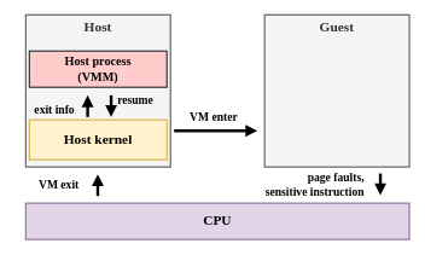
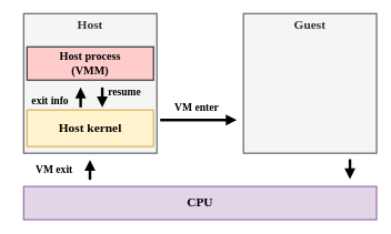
  <mxCell id="0" />
  <mxCell id="1" parent="0" />
  <mxCell id="2" value="Host" style="whiteSpace=wrap;strokeWidth=2;fillColor=#f5f5f5;strokeColor=#666666;fontFamily=Verdana;fontStyle=1;fontSize=19;fontColor=#333333;verticalAlign=top;" vertex="1" parent="1"><mxGeometry x="35" y="20" width="200" height="210" as="geometry" /></mxCell>
  <mxCell id="3" value="Guest" style="whiteSpace=wrap;strokeWidth=2;fillColor=#f5f5f5;strokeColor=#666666;fontFamily=Verdana;fontStyle=1;fontSize=19;fontColor=#333333;verticalAlign=top;" vertex="1" parent="1"><mxGeometry x="365" y="20" width="200" height="210" as="geometry" /></mxCell>
  <mxCell id="4" value="CPU" style="whiteSpace=wrap;strokeWidth=2;fillColor=#e1d5e7;strokeColor=#9673a6;fontFamily=Verdana;fontStyle=1;fontSize=19;" vertex="1" parent="1"><mxGeometry x="35" y="280" width="530" height="50" as="geometry" /></mxCell>
  <mxCell id="5" value="Host kernel" style="whiteSpace=wrap;strokeWidth=2;fillColor=#fff2cc;strokeColor=#d6b656;fontFamily=Verdana;fontStyle=1;fontSize=19;verticalAlign=middle;" vertex="1" parent="1"><mxGeometry x="40" y="165" width="190" height="55" as="geometry" /></mxCell>
  <mxCell id="6" value="Host process&#10;(VMM)" style="whiteSpace=wrap;strokeWidth=2;fillColor=#ffcccc;strokeColor=#36393d;fontFamily=Verdana;fontStyle=1;fontSize=17;" vertex="1" parent="1"><mxGeometry x="40" y="70" width="190" height="50" as="geometry" /></mxCell>
  <mxCell id="7" value="" style="edgeStyle=orthogonalEdgeStyle;rounded=0;orthogonalLoop=1;jettySize=auto;html=1;strokeWidth=4;endArrow=block;endFill=1;" edge="1" parent="1"><mxGeometry relative="1" as="geometry"><mxPoint x="240" y="180" as="sourcePoint" /><mxPoint x="355" y="180" as="targetPoint" /></mxGeometry></mxCell>
  <mxCell id="8" value="&lt;font face=&quot;Verdana&quot; style=&quot;font-size: 16px;&quot;&gt;&lt;b style=&quot;font-size: 16px;&quot;&gt;VM enter&lt;/b&gt;&lt;/font&gt;&lt;div style=&quot;font-size: 16px;&quot;&gt;&lt;/div&gt;" style="text;whiteSpace=wrap;html=1;fontSize=16;verticalAlign=middle;align=center;" vertex="1" parent="1"><mxGeometry x="240" y="140" width="110" height="40" as="geometry" /></mxCell>
  <mxCell id="9" value="&lt;font face=&quot;Verdana&quot; style=&quot;font-size: 16px;&quot;&gt;&lt;b style=&quot;font-size: 16px;&quot;&gt;VM exit&lt;/b&gt;&lt;/font&gt;&lt;div style=&quot;font-size: 16px;&quot;&gt;&lt;/div&gt;" style="text;whiteSpace=wrap;html=1;fontSize=16;verticalAlign=middle;align=center;" vertex="1" parent="1"><mxGeometry x="26" y="234" width="110" height="40" as="geometry" /></mxCell>
  <mxCell id="10" value="" style="edgeStyle=orthogonalEdgeStyle;rounded=0;orthogonalLoop=1;jettySize=auto;html=1;strokeWidth=4;endArrow=block;endFill=1;" edge="1" parent="1"><mxGeometry relative="1" as="geometry"><mxPoint x="134.5" y="270" as="sourcePoint" /><mxPoint x="134.5" y="240" as="targetPoint" /></mxGeometry></mxCell>
- <mxCell id="11" value="&lt;font face=&quot;Verdana&quot;&gt;&lt;b&gt;page faults,&lt;br&gt;sensitive instruction&lt;br&gt;&lt;/b&gt;&lt;/font&gt;" style="text;whiteSpace=wrap;html=1;fontSize=16;verticalAlign=middle;align=right;" vertex="1" parent="1"><mxGeometry x="315" y="234" width="190" height="40" as="geometry" /></mxCell>
  <mxCell id="12" value="" style="edgeStyle=orthogonalEdgeStyle;rounded=0;orthogonalLoop=1;jettySize=auto;html=1;strokeWidth=4;endArrow=none;endFill=0;startArrow=block;startFill=1;" edge="1" parent="1"><mxGeometry relative="1" as="geometry"><mxPoint x="525" y="269" as="sourcePoint" /><mxPoint x="525" y="239" as="targetPoint" /></mxGeometry></mxCell>
  <mxCell id="13" value="&lt;font face=&quot;Verdana&quot; style=&quot;font-size: 16px;&quot;&gt;&lt;b style=&quot;font-size: 16px;&quot;&gt;exit info&lt;/b&gt;&lt;/font&gt;&lt;div style=&quot;font-size: 16px;&quot;&gt;&lt;/div&gt;" style="text;whiteSpace=wrap;html=1;fontSize=16;verticalAlign=middle;align=center;" vertex="1" parent="1"><mxGeometry x="20" y="131" width="110" height="40" as="geometry" /></mxCell>
  <mxCell id="14" value="" style="edgeStyle=orthogonalEdgeStyle;rounded=0;orthogonalLoop=1;jettySize=auto;html=1;strokeWidth=4;endArrow=block;endFill=1;" edge="1" parent="1"><mxGeometry relative="1" as="geometry"><mxPoint x="120.5" y="161" as="sourcePoint" /><mxPoint x="120.5" y="131" as="targetPoint" /></mxGeometry></mxCell>
  <mxCell id="15" value="&lt;div style=&quot;&quot;&gt;&lt;b style=&quot;font-family: Verdana; background-color: initial;&quot;&gt;resume&lt;/b&gt;&lt;/div&gt;&lt;div style=&quot;font-size: 16px;&quot;&gt;&lt;/div&gt;" style="text;whiteSpace=wrap;html=1;fontSize=16;verticalAlign=middle;align=left;" vertex="1" parent="1"><mxGeometry x="160" y="117" width="75" height="40" as="geometry" /></mxCell>
  <mxCell id="16" value="" style="edgeStyle=orthogonalEdgeStyle;rounded=0;orthogonalLoop=1;jettySize=auto;html=1;strokeWidth=4;endArrow=none;endFill=0;startArrow=block;startFill=1;" edge="1" parent="1"><mxGeometry relative="1" as="geometry"><mxPoint x="153" y="161" as="sourcePoint" /><mxPoint x="153" y="131" as="targetPoint" /></mxGeometry></mxCell>
